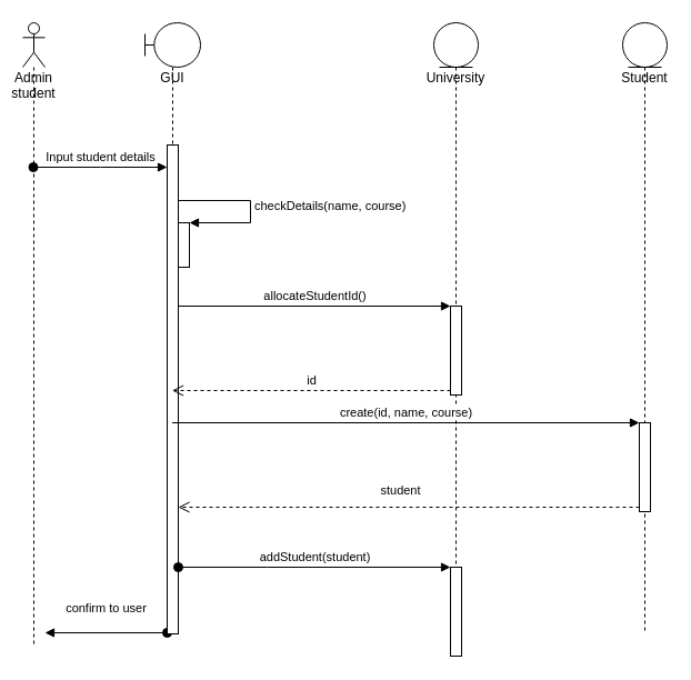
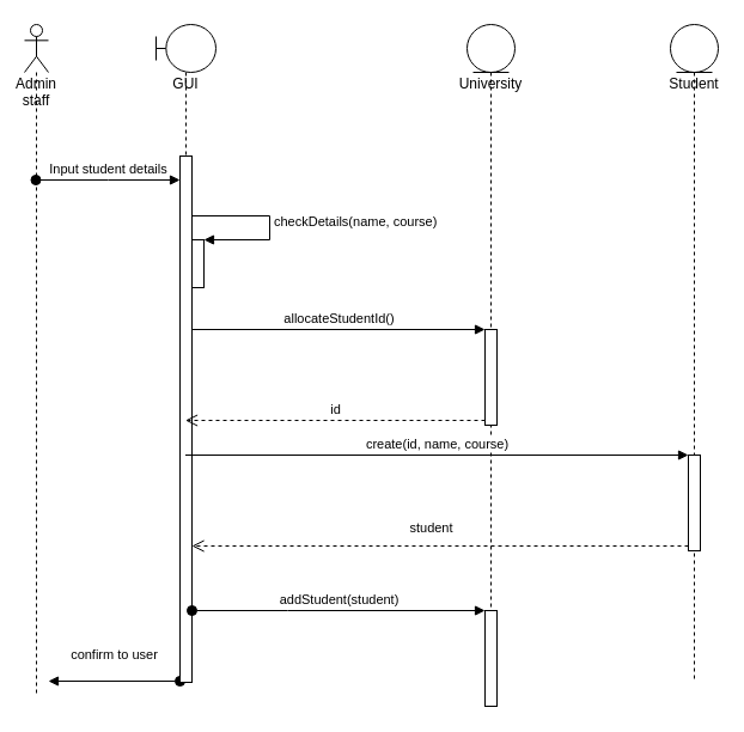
  <mxCell id="0" />
  <mxCell id="1" parent="0" />
- <mxCell id="2" value="Admin student" style="shape=umlLifeline;participant=umlActor;perimeter=lifelinePerimeter;whiteSpace=wrap;html=1;container=1;collapsible=0;recursiveResize=0;verticalAlign=top;spacingTop=36;outlineConnect=0;" parent="1" vertex="1"><mxGeometry x="20" y="20" width="20" height="560" as="geometry" /></mxCell>
+ <mxCell id="2" value="Admin staff" style="shape=umlLifeline;participant=umlActor;perimeter=lifelinePerimeter;whiteSpace=wrap;html=1;container=1;collapsible=0;recursiveResize=0;verticalAlign=top;spacingTop=36;outlineConnect=0;" parent="1" vertex="1"><mxGeometry x="20" y="20" width="20" height="560" as="geometry" /></mxCell>
  <mxCell id="3" value="&lt;div&gt;confirm to user&lt;/div&gt;&lt;div&gt;&lt;br&gt;&lt;/div&gt;" style="html=1;verticalAlign=bottom;startArrow=oval;startFill=1;endArrow=block;startSize=8;curved=0;rounded=0;" edge="1" parent="2" source="5"><mxGeometry width="60" relative="1" as="geometry"><mxPoint x="100" y="549" as="sourcePoint" /><mxPoint x="20" y="549" as="targetPoint" /></mxGeometry></mxCell>
  <mxCell id="4" value="GUI" style="shape=umlLifeline;participant=umlBoundary;perimeter=lifelinePerimeter;whiteSpace=wrap;html=1;container=1;collapsible=0;recursiveResize=0;verticalAlign=top;spacingTop=36;outlineConnect=0;" parent="1" vertex="1"><mxGeometry x="130" y="20" width="50" height="550" as="geometry" /></mxCell>
  <mxCell id="5" value="" style="html=1;points=[];perimeter=orthogonalPerimeter;" parent="4" vertex="1"><mxGeometry x="20" y="110" width="10" height="440" as="geometry" /></mxCell>
  <mxCell id="6" value="" style="html=1;points=[];perimeter=orthogonalPerimeter;" parent="4" vertex="1"><mxGeometry x="30" y="180" width="10" height="40" as="geometry" /></mxCell>
  <mxCell id="7" value="checkDetails(name, course)" style="edgeStyle=orthogonalEdgeStyle;html=1;align=left;spacingLeft=2;endArrow=block;rounded=0;entryX=1;entryY=0;" parent="4" source="5" target="6" edge="1"><mxGeometry relative="1" as="geometry"><mxPoint x="65" y="160" as="sourcePoint" /><Array as="points"><mxPoint x="95" y="160" /><mxPoint x="95" y="180" /></Array></mxGeometry></mxCell>
  <mxCell id="8" value="University" style="shape=umlLifeline;participant=umlEntity;perimeter=lifelinePerimeter;whiteSpace=wrap;html=1;container=1;collapsible=0;recursiveResize=0;verticalAlign=top;spacingTop=36;outlineConnect=0;" parent="1" vertex="1"><mxGeometry x="390" y="20" width="40" height="550" as="geometry" /></mxCell>
  <mxCell id="9" value="" style="html=1;points=[];perimeter=orthogonalPerimeter;" parent="8" vertex="1"><mxGeometry x="15" y="490" width="10" height="80" as="geometry" /></mxCell>
  <mxCell id="10" value="" style="html=1;points=[];perimeter=orthogonalPerimeter;" parent="8" vertex="1"><mxGeometry x="15" y="255" width="10" height="80" as="geometry" /></mxCell>
  <mxCell id="11" value="Student" style="shape=umlLifeline;participant=umlEntity;perimeter=lifelinePerimeter;whiteSpace=wrap;html=1;container=1;collapsible=0;recursiveResize=0;verticalAlign=top;spacingTop=36;outlineConnect=0;" parent="1" vertex="1"><mxGeometry x="560" y="20" width="40" height="550" as="geometry" /></mxCell>
  <mxCell id="12" value="" style="html=1;points=[];perimeter=orthogonalPerimeter;" parent="11" vertex="1"><mxGeometry x="15" y="360" width="10" height="80" as="geometry" /></mxCell>
  <mxCell id="13" value="Input student details" style="html=1;verticalAlign=bottom;startArrow=oval;endArrow=block;startSize=8;rounded=0;" parent="1" source="2" target="5" edge="1"><mxGeometry relative="1" as="geometry"><mxPoint x="90" y="130" as="sourcePoint" /><Array as="points"><mxPoint x="90" y="150" /></Array></mxGeometry></mxCell>
  <mxCell id="14" value="addStudent(student)" style="html=1;verticalAlign=bottom;startArrow=oval;endArrow=block;startSize=8;rounded=0;" parent="1" source="5" target="9" edge="1"><mxGeometry relative="1" as="geometry"><mxPoint x="345" y="470" as="sourcePoint" /><Array as="points"><mxPoint x="240" y="510" /></Array></mxGeometry></mxCell>
  <mxCell id="15" value="allocateStudentId()" style="html=1;verticalAlign=bottom;endArrow=block;entryX=0;entryY=0;rounded=0;" parent="1" source="5" target="10" edge="1"><mxGeometry relative="1" as="geometry"><mxPoint x="190" y="280" as="sourcePoint" /></mxGeometry></mxCell>
  <mxCell id="16" value="id" style="html=1;verticalAlign=bottom;endArrow=open;dashed=1;endSize=8;exitX=0;exitY=0.95;rounded=0;" parent="1" source="10" target="4" edge="1"><mxGeometry relative="1" as="geometry"><mxPoint x="190" y="356" as="targetPoint" /></mxGeometry></mxCell>
  <mxCell id="17" value="create(id, name, course)" style="html=1;verticalAlign=bottom;endArrow=block;entryX=0;entryY=0;rounded=0;" parent="1" source="4" target="12" edge="1"><mxGeometry relative="1" as="geometry"><mxPoint x="180" y="280" as="sourcePoint" /></mxGeometry></mxCell>
  <mxCell id="18" value="student" style="html=1;verticalAlign=bottom;endArrow=open;dashed=1;endSize=8;exitX=0;exitY=0.95;rounded=0;" parent="1" source="12" target="5" edge="1"><mxGeometry x="0.036" y="-6" relative="1" as="geometry"><mxPoint x="180" y="356" as="targetPoint" /><mxPoint as="offset" /></mxGeometry></mxCell>
